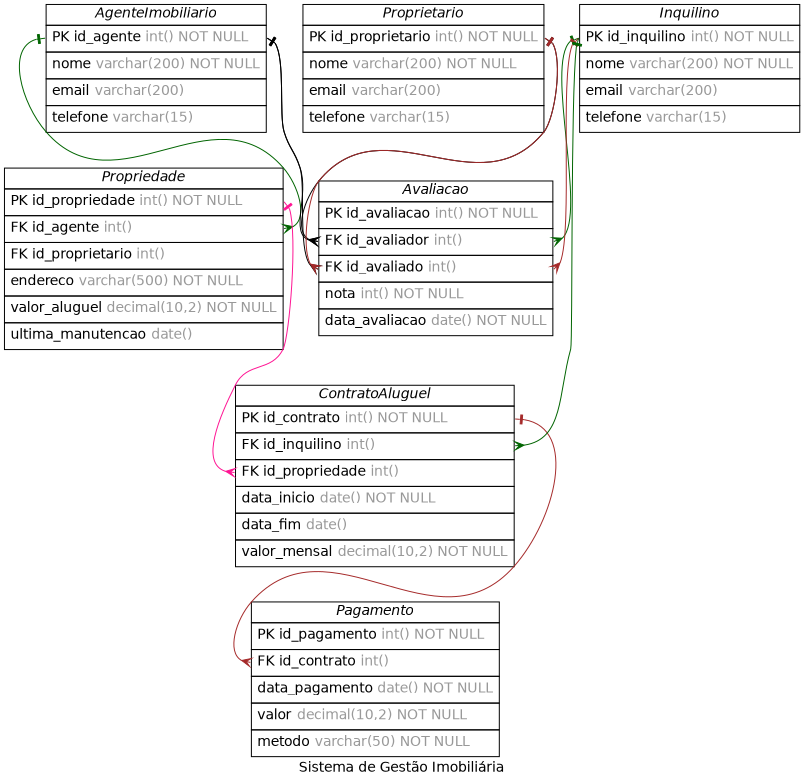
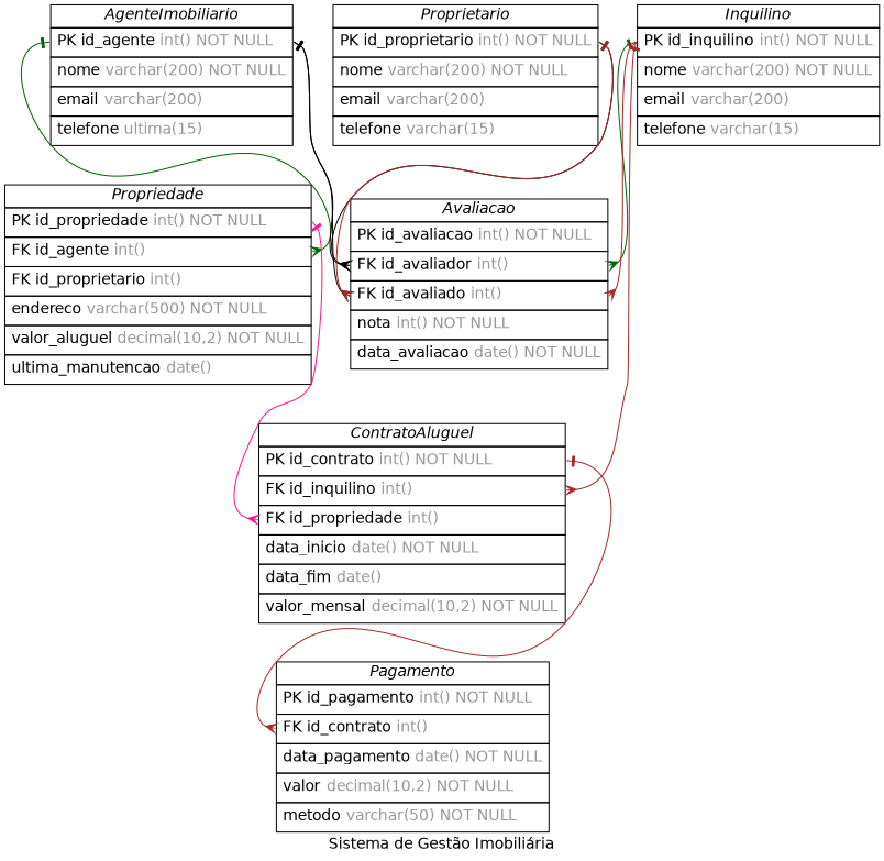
  digraph {
    concentrate=true
    fontname=Helvetica
    label="Sistema de Gestão Imobiliária"
    nodesep=0.5
    rankdir=TB
    splines=spline
    node [fontname=Helvetica shape=plain]
    edge [arrowhead=ocrow arrowsize=0.9 arrowtail=noneotee color=brown dir=both fontname=Helvetica fontsize=12 headport=id_avaliador labelangle=32 labeldistance=1.8 penwidth=1.0 tailport=id_agente]
-   n1 [label=<         <table border="0" cellborder="1" cellspacing="0" >         <tr><td><i>AgenteImobiliario</i></td></tr>         <tr><td port="id_agente" align="left" cellpadding="5">PK id_agente <font color="grey60">int() NOT NULL</font></td></tr>         <tr><td port="nome" align="left" cellpadding="5">nome <font color="grey60">varchar(200) NOT NULL</font></td></tr>         <tr><td port="email" align="left" cellpadding="5">email <font color="grey60">varchar(200)</font></td></tr>         <tr><td port="telefone" align="left" cellpadding="5">telefone <font color="grey60">varchar(15)</font></td></tr>     </table>>]
+   n1 [label=<         <table border="0" cellborder="1" cellspacing="0" >         <tr><td><i>AgenteImobiliario</i></td></tr>         <tr><td port="id_agente" align="left" cellpadding="5">PK id_agente <font color="grey60">int() NOT NULL</font></td></tr>         <tr><td port="nome" align="left" cellpadding="5">nome <font color="grey60">varchar(200) NOT NULL</font></td></tr>         <tr><td port="email" align="left" cellpadding="5">email <font color="grey60">varchar(200)</font></td></tr>         <tr><td port="telefone" align="left" cellpadding="5">telefone <font color="grey60">ultima(15)</font></td></tr>     </table>>]
    n2 [label=<         <table border="0" cellborder="1" cellspacing="0" >         <tr><td><i>Propriedade</i></td></tr>         <tr><td port="id_propriedade" align="left" cellpadding="5">PK id_propriedade <font color="grey60">int() NOT NULL</font></td></tr>         <tr><td port="id_agente" align="left" cellpadding="5">FK id_agente <font color="grey60">int()</font></td></tr>         <tr><td port="id_proprietario" align="left" cellpadding="5">FK id_proprietario <font color="grey60">int()</font></td></tr>         <tr><td port="endereco" align="left" cellpadding="5">endereco <font color="grey60">varchar(500) NOT NULL</font></td></tr>         <tr><td port="valor_aluguel" align="left" cellpadding="5">valor_aluguel <font color="grey60">decimal(10,2) NOT NULL</font></td></tr>         <tr><td port="ultima_manutencao" align="left" cellpadding="5">ultima_manutencao <font color="grey60">date()</font></td></tr>     </table>>]
    n3 [label=<         <table border="0" cellborder="1" cellspacing="0" >         <tr><td><i>Avaliacao</i></td></tr>         <tr><td port="id_avaliacao" align="left" cellpadding="5">PK id_avaliacao <font color="grey60">int() NOT NULL</font></td></tr>         <tr><td port="id_avaliador" align="left" cellpadding="5">FK id_avaliador <font color="grey60">int()</font></td></tr>         <tr><td port="id_avaliado" align="left" cellpadding="5">FK id_avaliado <font color="grey60">int()</font></td></tr>         <tr><td port="nota" align="left" cellpadding="5">nota <font color="grey60">int() NOT NULL</font></td></tr>         <tr><td port="data_avaliacao" align="left" cellpadding="5">data_avaliacao <font color="grey60">date() NOT NULL</font></td></tr>     </table>>]
    n4 [label=<         <table border="0" cellborder="1" cellspacing="0" >         <tr><td><i>ContratoAluguel</i></td></tr>         <tr><td port="id_contrato" align="left" cellpadding="5">PK id_contrato <font color="grey60">int() NOT NULL</font></td></tr>         <tr><td port="id_inquilino" align="left" cellpadding="5">FK id_inquilino <font color="grey60">int()</font></td></tr>         <tr><td port="id_propriedade" align="left" cellpadding="5">FK id_propriedade <font color="grey60">int()</font></td></tr>         <tr><td port="data_inicio" align="left" cellpadding="5">data_inicio <font color="grey60">date() NOT NULL</font></td></tr>         <tr><td port="data_fim" align="left" cellpadding="5">data_fim <font color="grey60">date()</font></td></tr>         <tr><td port="valor_mensal" align="left" cellpadding="5">valor_mensal <font color="grey60">decimal(10,2) NOT NULL</font></td></tr>     </table>>]
    n5 [label=<         <table border="0" cellborder="1" cellspacing="0" >         <tr><td><i>Proprietario</i></td></tr>         <tr><td port="id_proprietario" align="left" cellpadding="5">PK id_proprietario <font color="grey60">int() NOT NULL</font></td></tr>         <tr><td port="nome" align="left" cellpadding="5">nome <font color="grey60">varchar(200) NOT NULL</font></td></tr>         <tr><td port="email" align="left" cellpadding="5">email <font color="grey60">varchar(200)</font></td></tr>         <tr><td port="telefone" align="left" cellpadding="5">telefone <font color="grey60">varchar(15)</font></td></tr>     </table>>]
    n6 [label=<         <table border="0" cellborder="1" cellspacing="0" >         <tr><td><i>Inquilino</i></td></tr>         <tr><td port="id_inquilino" align="left" cellpadding="5">PK id_inquilino <font color="grey60">int() NOT NULL</font></td></tr>         <tr><td port="nome" align="left" cellpadding="5">nome <font color="grey60">varchar(200) NOT NULL</font></td></tr>         <tr><td port="email" align="left" cellpadding="5">email <font color="grey60">varchar(200)</font></td></tr>         <tr><td port="telefone" align="left" cellpadding="5">telefone <font color="grey60">varchar(15)</font></td></tr>     </table>>]
    n7 [label=<         <table border="0" cellborder="1" cellspacing="0" >         <tr><td><i>Pagamento</i></td></tr>         <tr><td port="id_pagamento" align="left" cellpadding="5">PK id_pagamento <font color="grey60">int() NOT NULL</font></td></tr>         <tr><td port="id_contrato" align="left" cellpadding="5">FK id_contrato <font color="grey60">int()</font></td></tr>         <tr><td port="data_pagamento" align="left" cellpadding="5">data_pagamento <font color="grey60">date() NOT NULL</font></td></tr>         <tr><td port="valor" align="left" cellpadding="5">valor <font color="grey60">decimal(10,2) NOT NULL</font></td></tr>         <tr><td port="metodo" align="left" cellpadding="5">metodo <font color="grey60">varchar(50) NOT NULL</font></td></tr>     </table>>]
    n1 -> n2 [color=darkgreen headport=id_agente]
    n1 -> n3 [color=black]
    n1 -> n3 [color=black headport=id_avaliado]
    n2 -> n4 [color=deeppink headport=id_propriedade tailport=id_propriedade]
    n4 -> n7 [headport=id_contrato tailport=id_contrato]
    n5 -> n3 [color=black tailport=id_proprietario]
    n5 -> n3 [headport=id_avaliado tailport=id_proprietario]
    n6 -> n3 [color=darkgreen tailport=id_inquilino]
    n6 -> n3 [headport=id_avaliado tailport=id_inquilino]
-   n6 -> n4 [color=darkgreen headport=id_inquilino tailport=id_inquilino]
+   n6 -> n4 [headport=id_inquilino tailport=id_inquilino]
  }
